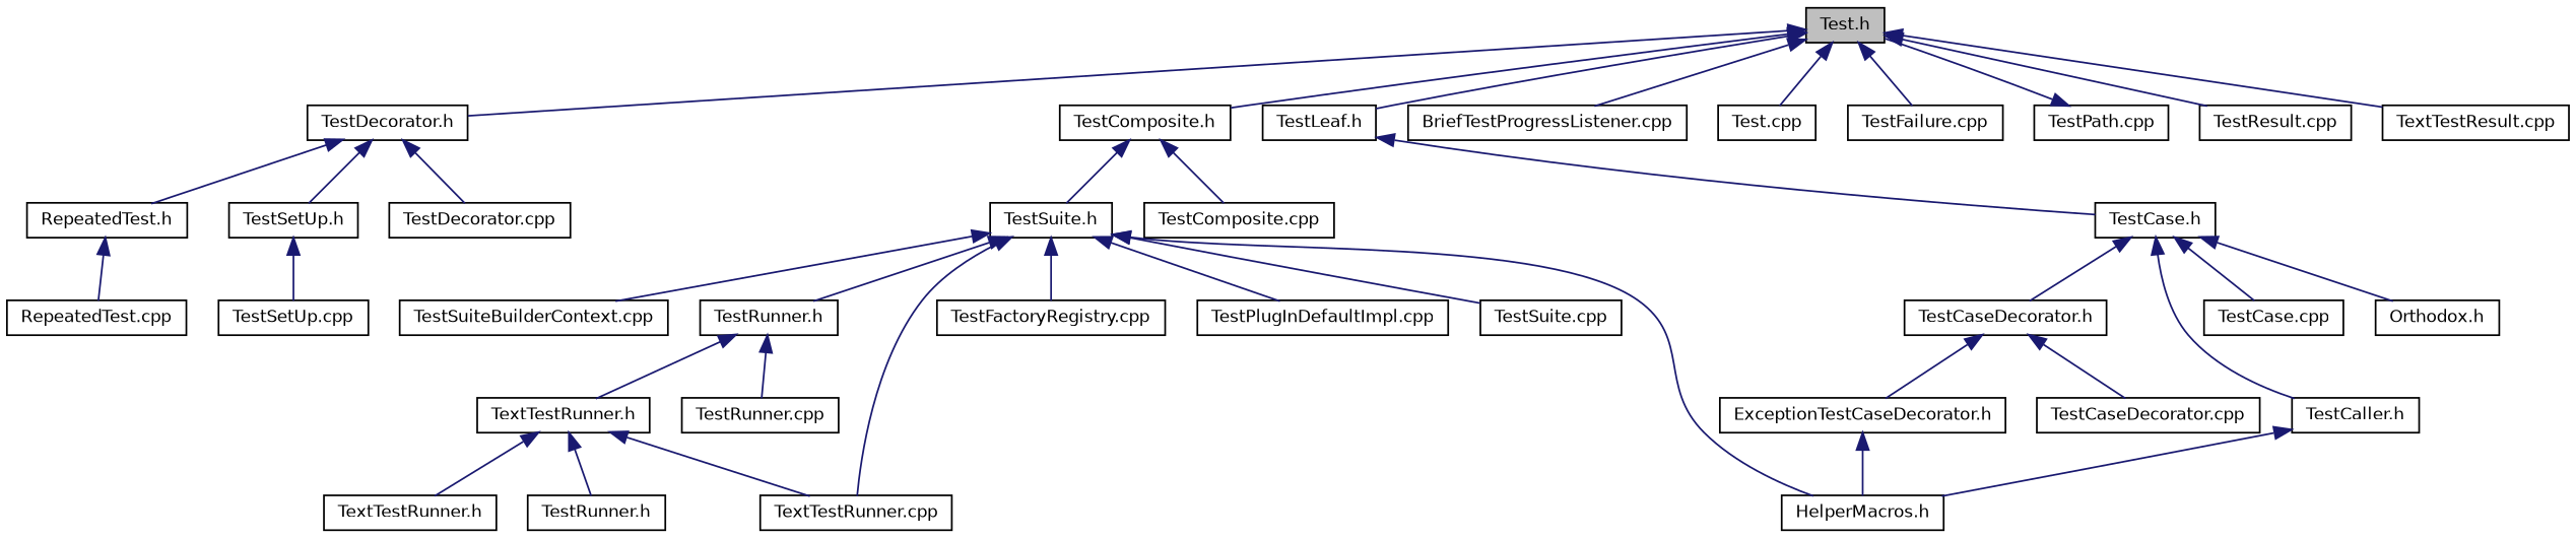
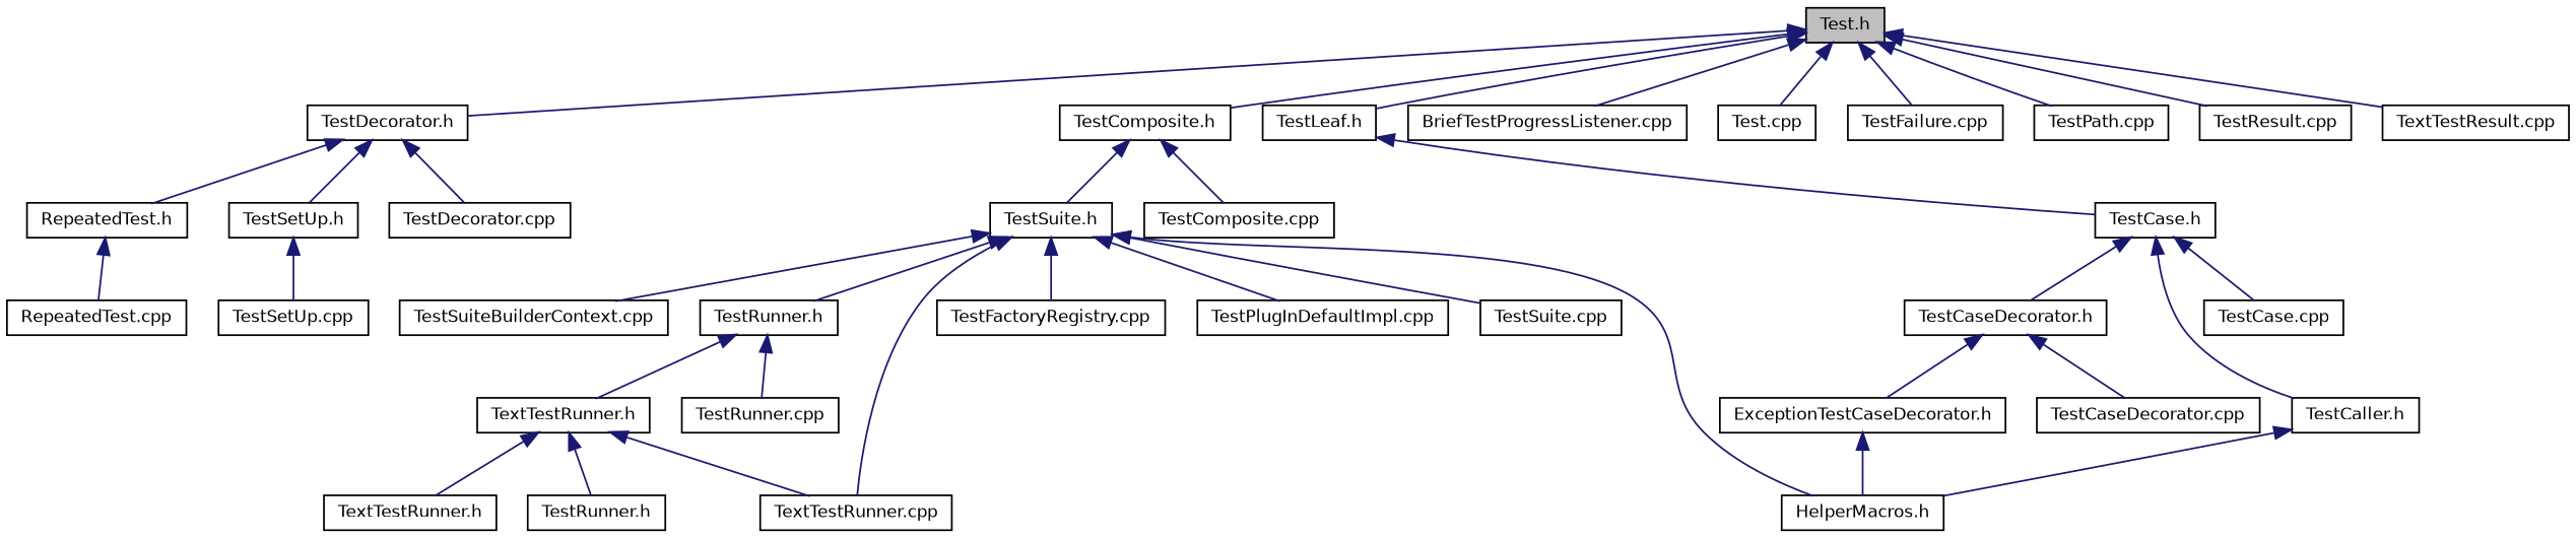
  digraph {
    node [color=black fillcolor=white fontname=Helvetica fontsize=10 shape=record style=filled]
    edge [color=midnightblue dir=back fontname=Helvetica fontsize=10 labelfontname=Helvetica labelfontsize=10 style=solid]
    n1 [fillcolor=grey75 fontcolor=black height=0.2 label="Test.h" width=0.4]
    n2 [height=0.2 label="TestDecorator.h" width=0.4]
    n3 [height=0.2 label="TestComposite.h" width=0.4]
    n4 [height=0.2 label="TestLeaf.h" width=0.4]
    n5 [height=0.2 label="BriefTestProgressListener.cpp" width=0.4]
    n6 [height=0.2 label="Test.cpp" width=0.4]
    n7 [height=0.2 label="TestFailure.cpp" width=0.4]
    n8 [height=0.2 label="TestPath.cpp" width=0.4]
    n9 [height=0.2 label="TestResult.cpp" width=0.4]
    n10 [height=0.2 label="TextTestResult.cpp" width=0.4]
    n11 [height=0.2 label="RepeatedTest.h" width=0.4]
    n12 [height=0.2 label="TestSetUp.h" width=0.4]
    n13 [height=0.2 label="TestDecorator.cpp" width=0.4]
    n14 [height=0.2 label="TestSuite.h" width=0.4]
    n15 [height=0.2 label="TestComposite.cpp" width=0.4]
    n16 [height=0.2 label="TestCase.h" width=0.4]
    n17 [height=0.2 label="RepeatedTest.cpp" width=0.4]
    n18 [height=0.2 label="TestSetUp.cpp" width=0.4]
    n19 [height=0.2 label="HelperMacros.h" width=0.4]
    n20 [height=0.2 label="TestRunner.h" width=0.4]
    n21 [height=0.2 label="TextTestRunner.cpp" width=0.4]
    n22 [height=0.2 label="TestFactoryRegistry.cpp" width=0.4]
    n23 [height=0.2 label="TestPlugInDefaultImpl.cpp" width=0.4]
    n24 [height=0.2 label="TestSuite.cpp" width=0.4]
    n25 [height=0.2 label="TestSuiteBuilderContext.cpp" width=0.4]
    n26 [height=0.2 label="TextTestRunner.h" width=0.4]
    n27 [height=0.2 label="TestRunner.cpp" width=0.4]
    n28 [height=0.2 label="TextTestRunner.h" width=0.4]
    n29 [height=0.2 label="TestRunner.h" width=0.4]
-   n30 [height=0.2 label="Orthodox.h" width=0.4]
    n31 [height=0.2 label="TestCaseDecorator.h" width=0.4]
    n32 [height=0.2 label="TestCaller.h" width=0.4]
    n33 [height=0.2 label="TestCase.cpp" width=0.4]
    n34 [height=0.2 label="ExceptionTestCaseDecorator.h" width=0.4]
    n35 [height=0.2 label="TestCaseDecorator.cpp" width=0.4]
    n1 -> n2
    n1 -> n3
    n1 -> n4
    n1 -> n5
    n1 -> n6
    n1 -> n7
-   n8 -> n1
+   n1 -> n8
    n1 -> n9
    n1 -> n10
    n2 -> n11
    n2 -> n12
    n2 -> n13
    n3 -> n14
    n3 -> n15
    n4 -> n16
    n11 -> n17
    n12 -> n18
    n14 -> n19
    n14 -> n20
    n14 -> n21
    n14 -> n22
    n14 -> n23
    n14 -> n24
    n14 -> n25
-   n16 -> n30
    n16 -> n31
    n16 -> n32
    n16 -> n33
    n20 -> n26
    n20 -> n27
    n26 -> n21
    n26 -> n28
    n26 -> n29
    n31 -> n34
    n31 -> n35
    n32 -> n19
    n34 -> n19
  }
